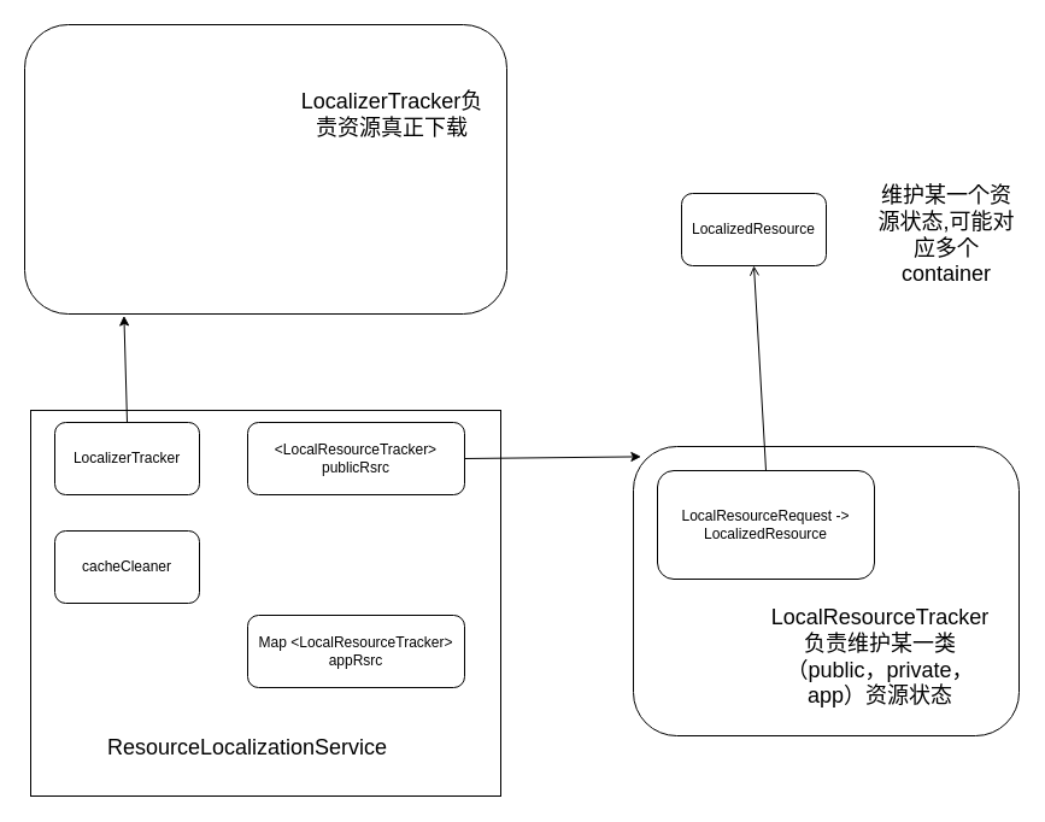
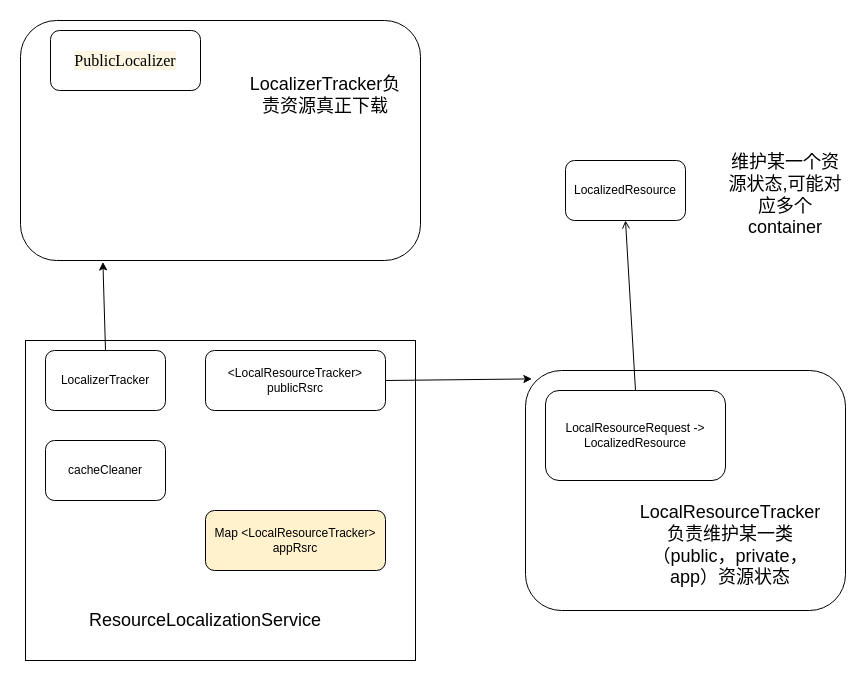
  <mxCell id="0" />
  <mxCell id="1" parent="0" />
  <mxCell id="2" value="" style="rounded=1;whiteSpace=wrap;html=1;" vertex="1" parent="1"><mxGeometry x="525" y="370" width="320" height="240" as="geometry" /></mxCell>
  <mxCell id="3" value="" style="rounded=0;whiteSpace=wrap;html=1;" vertex="1" parent="1"><mxGeometry x="25" y="340" width="390" height="320" as="geometry" /></mxCell>
  <mxCell id="4" value="LocalizerTracker" style="rounded=1;whiteSpace=wrap;html=1;" vertex="1" parent="1"><mxGeometry x="45" y="350" width="120" height="60" as="geometry" /></mxCell>
  <mxCell id="5" value="cacheCleaner" style="rounded=1;whiteSpace=wrap;html=1;" vertex="1" parent="1"><mxGeometry x="45" y="440" width="120" height="60" as="geometry" /></mxCell>
  <mxCell id="6" value="&amp;lt;LocalResourceTracker&amp;gt; publicRsrc" style="rounded=1;whiteSpace=wrap;html=1;" vertex="1" parent="1"><mxGeometry x="205" y="350" width="180" height="60" as="geometry" /></mxCell>
- <mxCell id="7" value="Map &amp;lt;LocalResourceTracker&amp;gt; appRsrc" style="rounded=1;whiteSpace=wrap;html=1;" vertex="1" parent="1"><mxGeometry x="205" y="510" width="180" height="60" as="geometry" /></mxCell>
+ <mxCell id="7" value="Map &amp;lt;LocalResourceTracker&amp;gt; appRsrc" style="rounded=1;whiteSpace=wrap;html=1;fillColor=#fff2cc;" vertex="1" parent="1"><mxGeometry x="205" y="510" width="180" height="60" as="geometry" /></mxCell>
  <mxCell id="8" value="LocalResourceRequest -&amp;gt; LocalizedResource" style="rounded=1;whiteSpace=wrap;html=1;" vertex="1" parent="1"><mxGeometry x="545" y="390" width="180" height="90" as="geometry" /></mxCell>
  <mxCell id="9" value="" style="rounded=1;whiteSpace=wrap;html=1;" vertex="1" parent="1"><mxGeometry x="20" y="20" width="400" height="240" as="geometry" /></mxCell>
+ <mxCell id="10" value="&lt;pre style=&quot;background-color: #fdf6e3 ; color: #586e75 ; font-family: &amp;#34;monaco&amp;#34; ; font-size: 12.0pt&quot;&gt;&lt;span style=&quot;color: #000000&quot;&gt;PublicLocalizer&lt;/span&gt;&lt;/pre&gt;" style="rounded=1;whiteSpace=wrap;html=1;" vertex="1" parent="1"><mxGeometry x="50" y="30" width="150" height="60" as="geometry" /></mxCell>
  <mxCell id="11" value="&lt;font style=&quot;font-size: 18px&quot;&gt;LocalizerTracker负责资源真正下载&lt;/font&gt;" style="text;html=1;strokeColor=none;fillColor=none;align=center;verticalAlign=middle;whiteSpace=wrap;rounded=0;" vertex="1" parent="1"><mxGeometry x="240" y="50" width="170" height="90" as="geometry" /></mxCell>
  <mxCell id="12" value="&lt;font style=&quot;font-size: 18px&quot;&gt;LocalResourceTracker&lt;br&gt;负责维护某一类（public，private，app）资源状态&lt;/font&gt;" style="text;html=1;strokeColor=none;fillColor=none;align=center;verticalAlign=middle;whiteSpace=wrap;rounded=0;" vertex="1" parent="1"><mxGeometry x="675" y="520" width="110" height="50" as="geometry" /></mxCell>
  <mxCell id="13" value="LocalizedResource" style="rounded=1;whiteSpace=wrap;html=1;" vertex="1" parent="1"><mxGeometry x="565" y="160" width="120" height="60" as="geometry" /></mxCell>
  <mxCell id="14" value="&lt;font style=&quot;font-size: 18px&quot;&gt;维护某一个资源状态,可能对应多个container&lt;/font&gt;" style="text;html=1;strokeColor=none;fillColor=none;align=center;verticalAlign=middle;whiteSpace=wrap;rounded=0;" vertex="1" parent="1"><mxGeometry x="725" y="160" width="120" height="70" as="geometry" /></mxCell>
  <mxCell id="15" value="&lt;font style=&quot;font-size: 18px&quot;&gt;ResourceLocalizationService&lt;/font&gt;" style="text;html=1;strokeColor=none;fillColor=none;align=center;verticalAlign=middle;whiteSpace=wrap;rounded=0;" vertex="1" parent="1"><mxGeometry x="185" y="610" width="40" height="20" as="geometry" /></mxCell>
  <mxCell id="16" value="" style="endArrow=classic;html=1;exitX=0.5;exitY=0;exitDx=0;exitDy=0;entryX=0.206;entryY=1.006;entryDx=0;entryDy=0;entryPerimeter=0;" edge="1" parent="1" source="4" target="9"><mxGeometry width="50" height="50" relative="1" as="geometry"><mxPoint x="-55" y="380" as="sourcePoint" /><mxPoint x="-5" y="330" as="targetPoint" /></mxGeometry></mxCell>
  <mxCell id="17" value="" style="endArrow=classic;html=1;exitX=1;exitY=0.5;exitDx=0;exitDy=0;entryX=0.02;entryY=0.035;entryDx=0;entryDy=0;entryPerimeter=0;" edge="1" parent="1" source="6" target="2"><mxGeometry width="50" height="50" relative="1" as="geometry"><mxPoint x="-95" y="410" as="sourcePoint" /><mxPoint x="-45" y="360" as="targetPoint" /></mxGeometry></mxCell>
  <mxCell id="18" value="" style="endArrow=open;html=1;exitX=0.5;exitY=0;exitDx=0;exitDy=0;entryX=0.5;entryY=1;entryDx=0;entryDy=0;" edge="1" parent="1" source="8" target="13"><mxGeometry width="50" height="50" relative="1" as="geometry"><mxPoint x="465" y="340" as="sourcePoint" /><mxPoint x="515" y="290" as="targetPoint" /></mxGeometry></mxCell>
